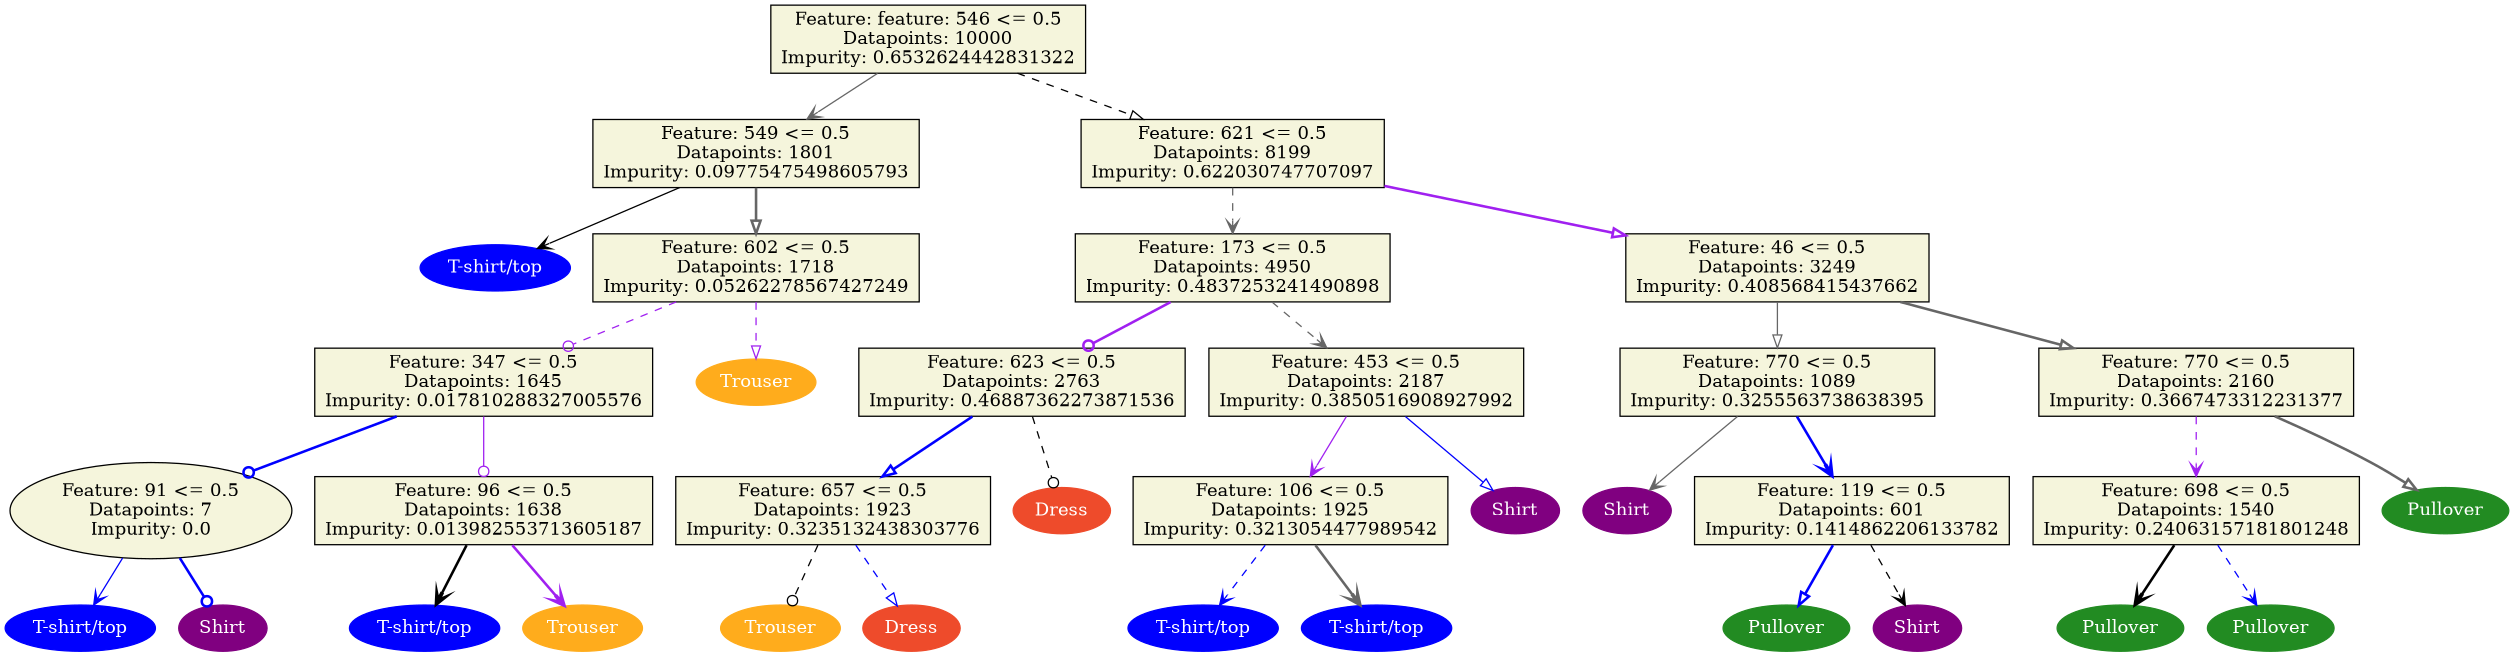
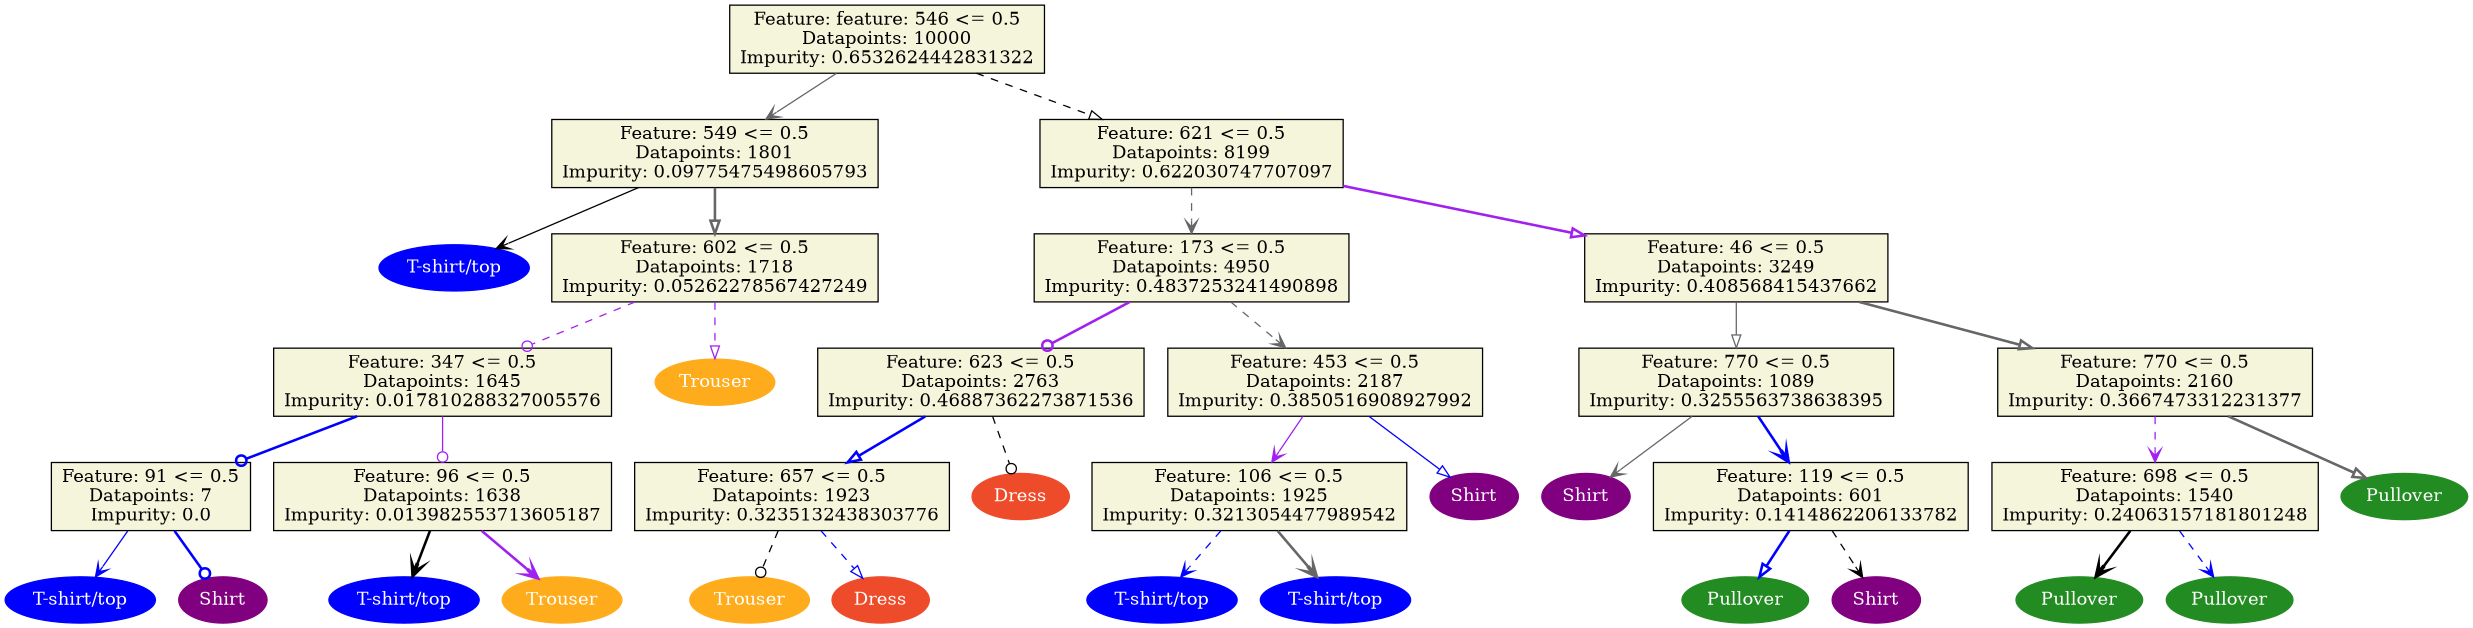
  digraph {
    node [color=black style=filled fontcolor=white]
    edge [color=blue style=bold arrowhead=vee]
    n1 [fillcolor=beige label="Feature: feature: 546 <= 0.5\nDatapoints: 10000\nImpurity: 0.6532624442831322" shape=box fontcolor=""]
    n2 [fillcolor=beige label="Feature: 549 <= 0.5\nDatapoints: 1801\nImpurity: 0.09775475498605793" shape=box fontcolor=""]
    n3 [fillcolor=beige label="Feature: 621 <= 0.5\nDatapoints: 8199\nImpurity: 0.622030747707097" shape=box fontcolor=""]
    n4 [color="#0000ff" label="T-shirt/top"]
    n5 [fillcolor=beige label="Feature: 602 <= 0.5\nDatapoints: 1718\nImpurity: 0.05262278567427249" shape=box fontcolor=""]
    n6 [fillcolor=beige label="Feature: 347 <= 0.5\nDatapoints: 1645\nImpurity: 0.017810288327005576" shape=box fontcolor=""]
    n7 [color="#ffac1c" label=Trouser]
-   n8 [fillcolor=beige label="Feature: 91 <= 0.5\nDatapoints: 7\nImpurity: 0.0" shape=ellipse fontcolor=""]
+   n8 [fillcolor=beige label="Feature: 91 <= 0.5\nDatapoints: 7\nImpurity: 0.0" shape=box fontcolor=""]
    n9 [fillcolor=beige label="Feature: 96 <= 0.5\nDatapoints: 1638\nImpurity: 0.013982553713605187" shape=box fontcolor=""]
    n10 [color="#0000ff" label="T-shirt/top"]
    n11 [color="#800080" label=Shirt]
    n12 [color="#0000ff" label="T-shirt/top"]
    n13 [color="#ffac1c" label=Trouser]
    n14 [fillcolor=beige label="Feature: 173 <= 0.5\nDatapoints: 4950\nImpurity: 0.4837253241490898" shape=box fontcolor=""]
    n15 [fillcolor=beige label="Feature: 46 <= 0.5\nDatapoints: 3249\nImpurity: 0.408568415437662" shape=box fontcolor=""]
    n16 [fillcolor=beige label="Feature: 623 <= 0.5\nDatapoints: 2763\nImpurity: 0.46887362273871536" shape=box fontcolor=""]
    n17 [fillcolor=beige label="Feature: 453 <= 0.5\nDatapoints: 2187\nImpurity: 0.3850516908927992" shape=box fontcolor=""]
    n18 [fillcolor=beige label="Feature: 657 <= 0.5\nDatapoints: 1923\nImpurity: 0.3235132438303776" shape=box fontcolor=""]
    n19 [color="#ee4b2b" label=Dress]
    n20 [color="#ffac1c" label=Trouser]
    n21 [color="#ee4b2b" label=Dress]
    n22 [fillcolor=beige label="Feature: 106 <= 0.5\nDatapoints: 1925\nImpurity: 0.3213054477989542" shape=box fontcolor=""]
    n23 [color="#800080" label=Shirt]
    n24 [color="#0000ff" label="T-shirt/top"]
    n25 [color="#0000ff" label="T-shirt/top"]
    n26 [fillcolor=beige label="Feature: 770 <= 0.5\nDatapoints: 1089\nImpurity: 0.3255563738638395" shape=box fontcolor=""]
    n27 [fillcolor=beige label="Feature: 770 <= 0.5\nDatapoints: 2160\nImpurity: 0.3667473312231377" shape=box fontcolor=""]
    n28 [color="#800080" label=Shirt]
    n29 [fillcolor=beige label="Feature: 119 <= 0.5\nDatapoints: 601\nImpurity: 0.1414862206133782" shape=box fontcolor=""]
    n30 [color="#228b22" label=Pullover]
    n31 [color="#800080" label=Shirt]
    n32 [fillcolor=beige label="Feature: 698 <= 0.5\nDatapoints: 1540\nImpurity: 0.24063157181801248" shape=box fontcolor=""]
    n33 [color="#228b22" label=Pullover]
    n34 [color="#228b22" label=Pullover]
    n35 [color="#228b22" label=Pullover]
    n1 -> n2 [color=gray40 style=solid]
    n1 -> n3 [color=black style=dashed arrowhead=onormal]
    n2 -> n4 [color=black style=solid]
    n2 -> n5 [color=gray40 arrowhead=onormal]
    n3 -> n14 [color=gray40 style=dashed]
    n3 -> n15 [color=purple arrowhead=onormal]
    n5 -> n6 [color=purple style=dashed arrowhead=odot]
    n5 -> n7 [color=purple style=dashed arrowhead=onormal]
    n6 -> n8 [arrowhead=odot]
    n6 -> n9 [color=purple style=solid arrowhead=odot]
    n8 -> n10 [style=solid]
    n8 -> n11 [arrowhead=odot]
    n9 -> n12 [color=black]
    n9 -> n13 [color=purple]
    n14 -> n16 [color=purple arrowhead=odot]
    n14 -> n17 [color=gray40 style=dashed]
    n15 -> n26 [color=gray40 style=solid arrowhead=onormal]
    n15 -> n27 [color=gray40 arrowhead=onormal]
    n16 -> n18 [arrowhead=onormal]
    n16 -> n19 [color=black style=dashed arrowhead=odot]
    n17 -> n22 [color=purple style=solid]
    n17 -> n23 [style=solid arrowhead=onormal]
    n18 -> n20 [color=black style=dashed arrowhead=odot]
    n18 -> n21 [style=dashed arrowhead=onormal]
    n22 -> n24 [style=dashed]
    n22 -> n25 [color=gray40]
    n26 -> n28 [color=gray40 style=solid]
    n26 -> n29
    n27 -> n32 [color=purple style=dashed]
    n27 -> n33 [color=gray40 arrowhead=onormal]
    n29 -> n30 [arrowhead=onormal]
    n29 -> n31 [color=black style=dashed]
    n32 -> n34 [color=black]
    n32 -> n35 [style=dashed]
  }
